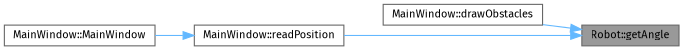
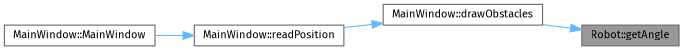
  digraph {
    fontname="Fira Sans"
    rankdir=RL
    node [color=grey40 fillcolor=white fontname="Fira Sans" fontsize=10 shape=box style=filled]
    edge [color=steelblue1 dir=back fontname="Fira Sans" fontsize=10 labelfontname=Helvetica labelfontsize=10 style=solid]
    n1 [color=gray40 fillcolor=grey60 fontcolor=black height=0.2 label="Robot::getAngle" width=0.4]
    n2 [height=0.2 label="MainWindow::drawObstacles" width=0.4]
    n3 [height=0.2 label="MainWindow::readPosition" width=0.4]
    n4 [height=0.2 label="MainWindow::MainWindow" width=0.4]
    n1 -> n2
-   n1 -> n3
+   n2 -> n3
    n3 -> n4
  }
